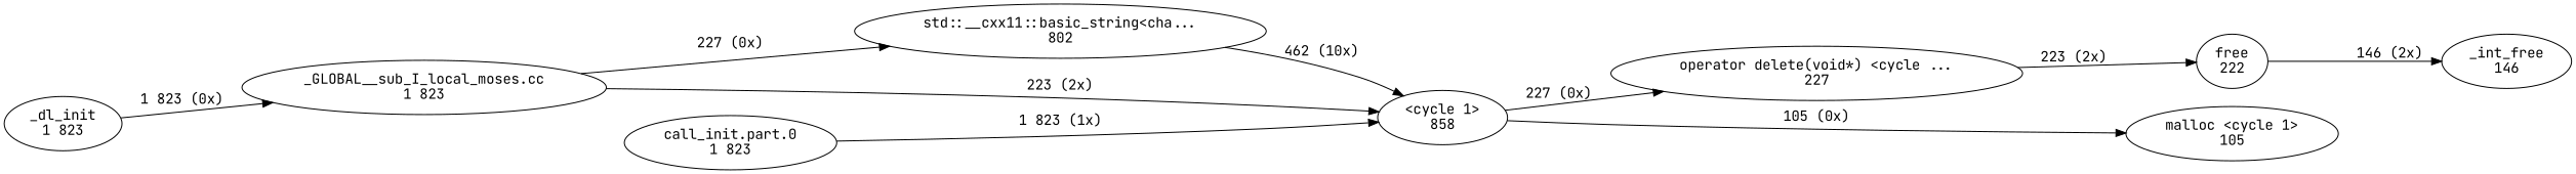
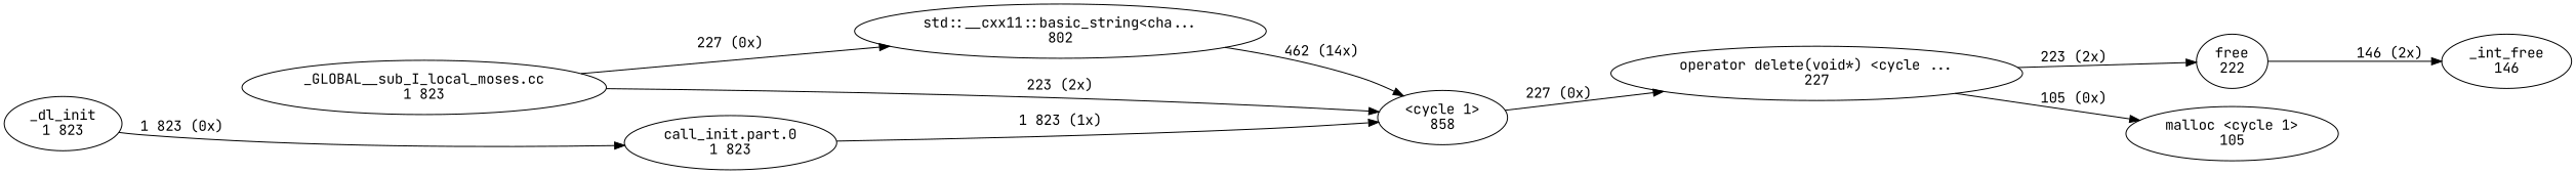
  digraph {
    fontname="JetBrains Mono"
    rankdir=LR
    node [fontname="JetBrains Mono"]
    edge [fontname="JetBrains Mono" weight=1]
    n1 [label="operator delete(void*) <cycle ...\n227"]
    n2 [label="free\n222"]
    n3 [label="_int_free\n146"]
    n4 [label="malloc <cycle 1>\n105"]
    n5 [label="_GLOBAL__sub_I_local_moses.cc\n1 823"]
    n6 [label="std::__cxx11::basic_string<cha...\n802"]
    n7 [label="<cycle 1>\n858"]
    n8 [label="_dl_init\n1 823"]
    n9 [label="call_init.part.0\n1 823"]
    n1 -> n2 [label="223 (2x)"]
    n2 -> n3 [label="146 (2x)"]
    n5 -> n6 [label="227 (0x)"]
    n5 -> n7 [label="223 (2x)"]
-   n6 -> n7 [label="462 (10x)"]
+   n6 -> n7 [label="462 (14x)"]
    n7 -> n1 [label="227 (0x)"]
-   n7 -> n4 [label="105 (0x)"]
-   n8 -> n5 [label="1 823 (0x)" weight=2]
+   n1 -> n4 [label="105 (0x)"]
+   n8 -> n9 [label="1 823 (0x)" weight=2]
    n9 -> n7 [label="1 823 (1x)" weight=2]
  }
